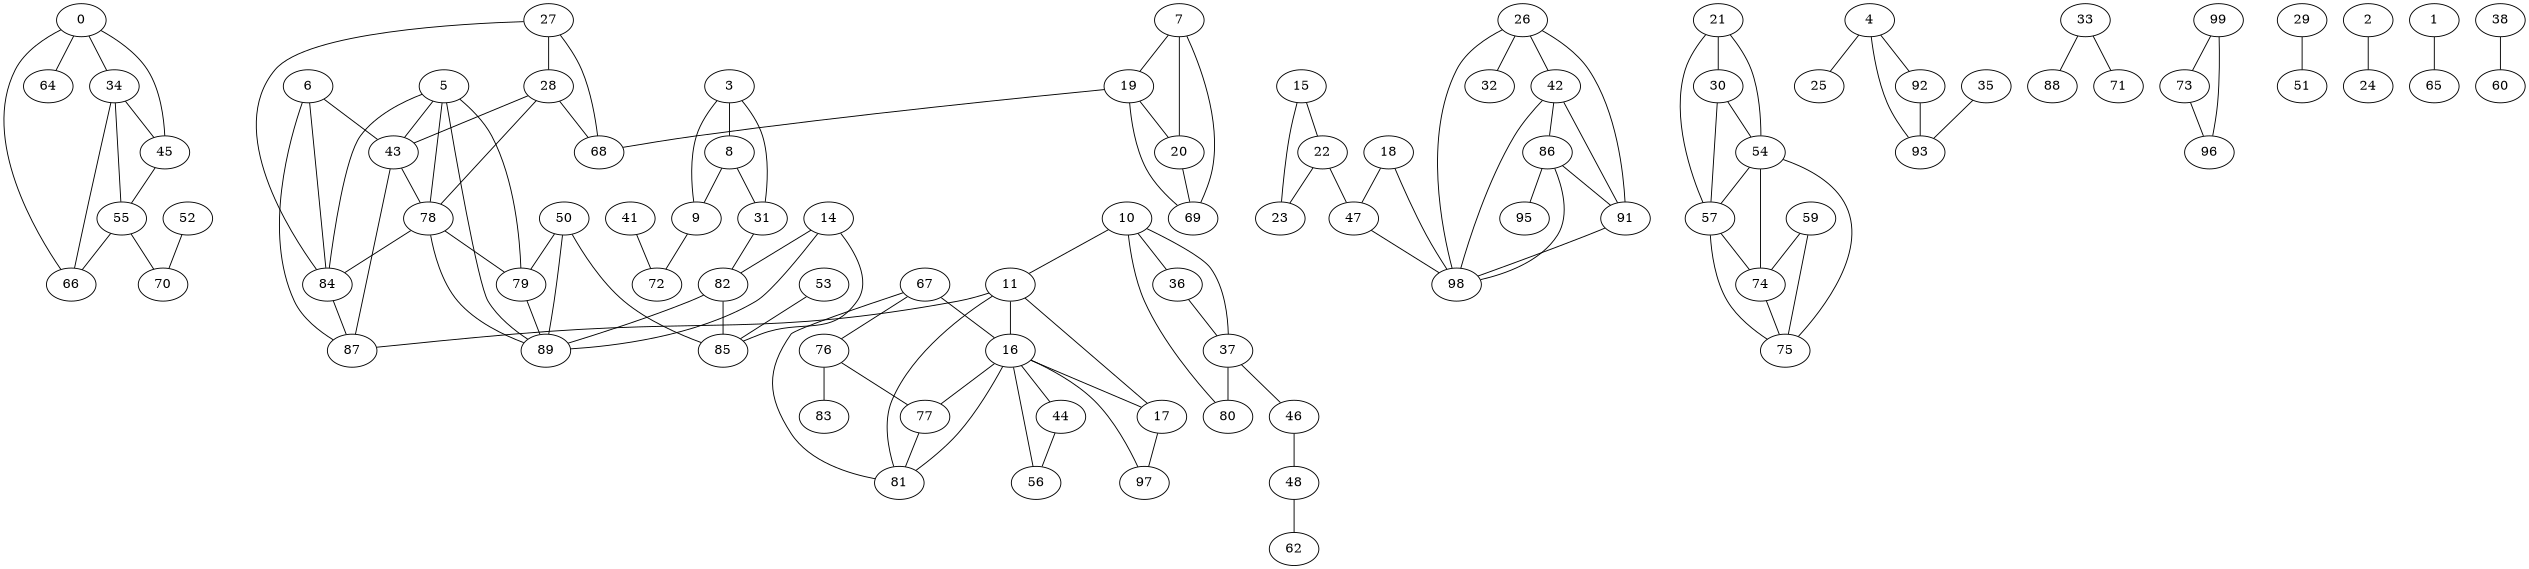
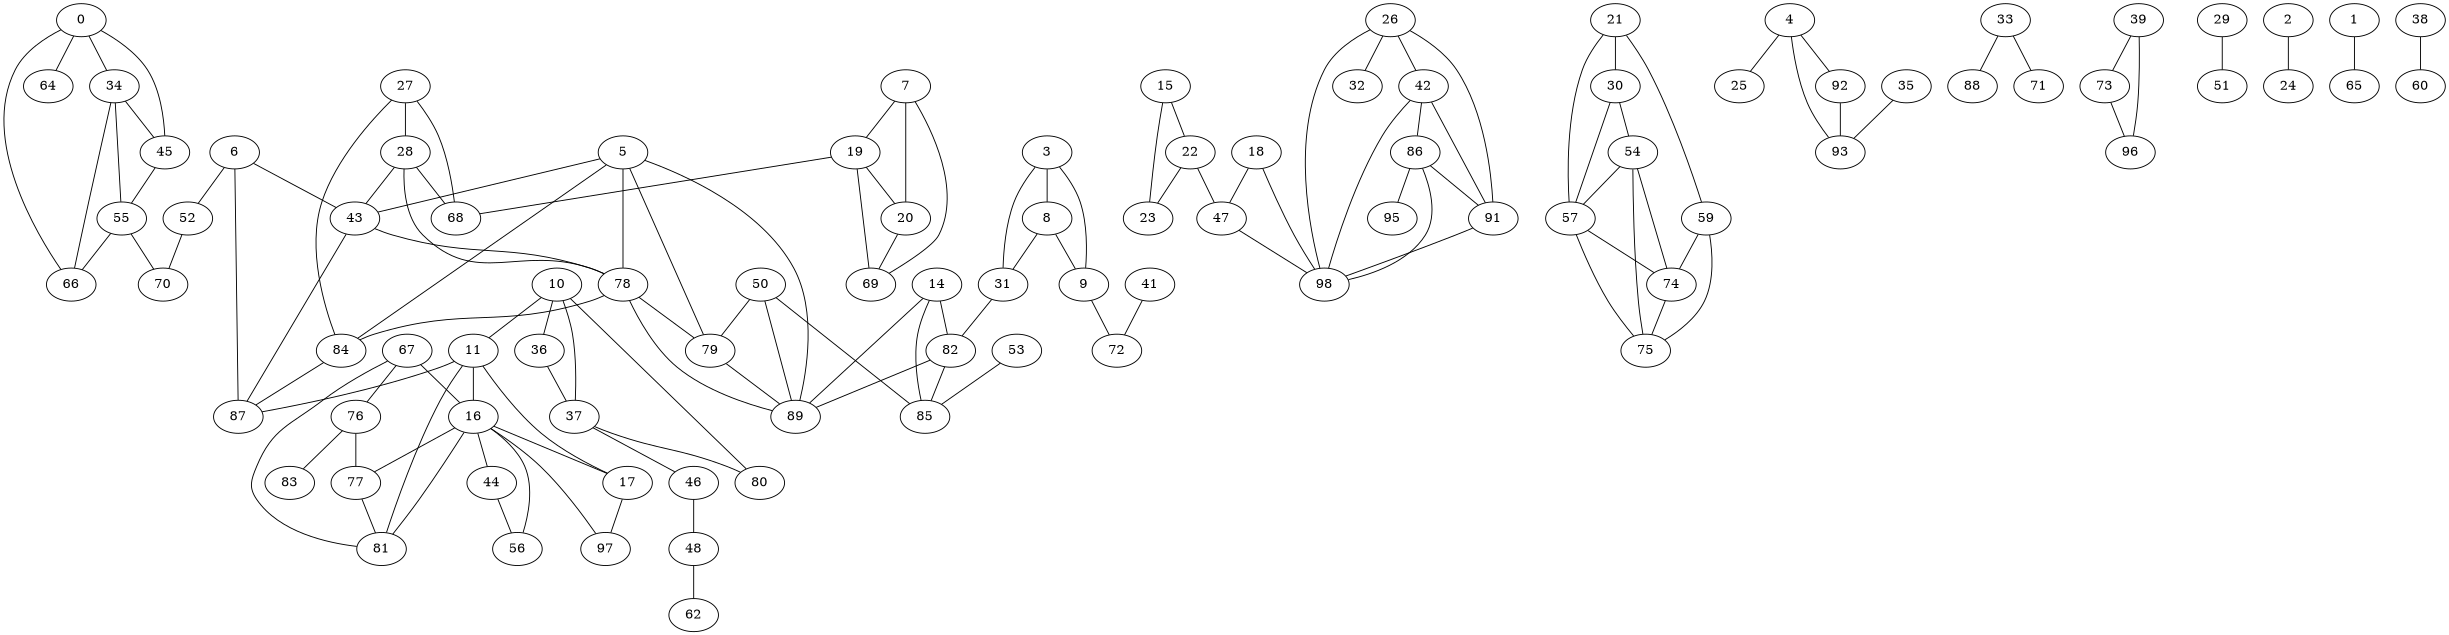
  graph {
    55
    66
    70
    67
    81
    76
    16
    77
    83
    27
    68
    28
    84
    43
    78
    10
    36
    80
    11
    37
    17
    87
    46
    8
    9
    31
    72
    82
    48
    62
    3
    89
    85
    91
    98
    57
    75
    74
    15
    23
    22
    47
    44
    56
    97
    7
    19
    69
    20
    6
    26
    32
    42
    86
    30
    54
    59
    79
    95
    41
    21
    0
    64
    34
    45
    5
    4
    25
    93
    92
    33
    88
    71
    73
    96
    50
-   39 [label=99]
+   39
    14
    29
    51
    2
    24
    18
    52
    35
    53
    1
    65
    38
    60
    55 -- 66
    55 -- 70
    67 -- 81
    67 -- 76
    67 -- 16
    76 -- 77
    76 -- 83
    16 -- 81
    16 -- 77
    16 -- 17
    16 -- 44
    16 -- 56
    16 -- 97
    77 -- 81
    27 -- 68
    27 -- 28
    27 -- 84
    28 -- 68
    28 -- 43
    28 -- 78
    84 -- 87
    43 -- 78
    43 -- 87
    78 -- 84
    78 -- 89
    78 -- 79
    10 -- 36
    10 -- 80
    10 -- 11
    10 -- 37
    36 -- 37
    11 -- 81
    11 -- 16
    11 -- 17
    11 -- 87
    37 -- 80
    37 -- 46
    17 -- 97
    46 -- 48
    8 -- 9
    8 -- 31
    9 -- 72
    31 -- 82
    82 -- 89
    82 -- 85
    48 -- 62
    3 -- 8
    3 -- 9
    3 -- 31
    91 -- 98
    57 -- 75
    57 -- 74
    74 -- 75
    15 -- 23
    15 -- 22
    22 -- 23
    22 -- 47
    47 -- 98
    44 -- 56
    7 -- 19
    7 -- 69
    7 -- 20
    19 -- 68
    19 -- 69
    19 -- 20
    20 -- 69
-   6 -- 84
+   6 -- 52
    6 -- 43
    6 -- 87
    26 -- 91
    26 -- 98
    26 -- 32
    26 -- 42
    42 -- 91
    42 -- 98
    42 -- 86
    86 -- 91
    86 -- 98
    86 -- 95
    30 -- 57
    30 -- 54
    54 -- 57
    54 -- 75
    54 -- 74
    59 -- 75
    59 -- 74
    79 -- 89
    41 -- 72
    21 -- 57
    21 -- 30
-   21 -- 54
+   21 -- 59
    0 -- 66
    0 -- 64
    0 -- 34
    0 -- 45
    34 -- 55
    34 -- 66
    34 -- 45
    45 -- 55
    5 -- 84
    5 -- 43
    5 -- 78
    5 -- 89
    5 -- 79
    4 -- 25
    4 -- 93
    4 -- 92
    92 -- 93
    33 -- 88
    33 -- 71
    73 -- 96
    50 -- 89
    50 -- 85
    50 -- 79
    39 -- 73
    39 -- 96
    14 -- 82
    14 -- 89
    14 -- 85
    29 -- 51
    2 -- 24
    18 -- 98
    18 -- 47
    52 -- 70
    35 -- 93
    53 -- 85
    1 -- 65
    38 -- 60
  }
